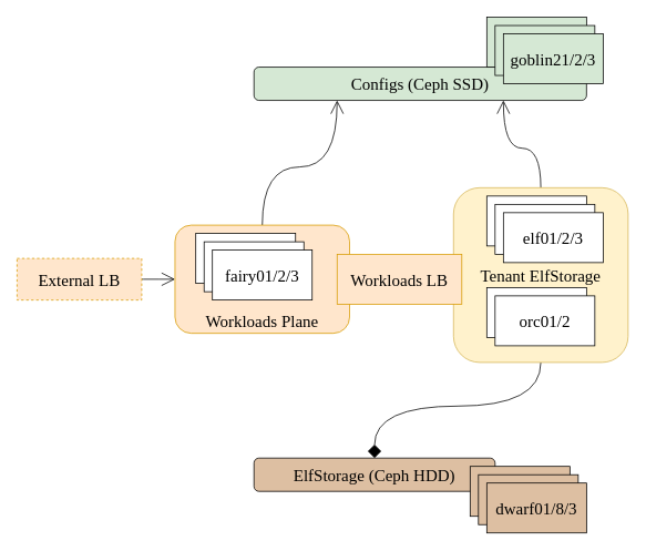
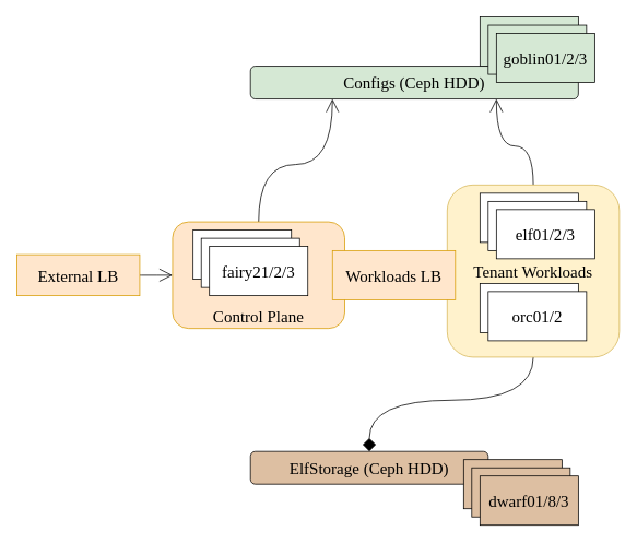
  <mxCell id="0" />
  <mxCell id="1" parent="0" />
  <mxCell id="2" style="edgeStyle=orthogonalEdgeStyle;curved=1;rounded=0;orthogonalLoop=1;jettySize=auto;html=1;exitX=0.5;exitY=0;exitDx=0;exitDy=0;entryX=0.25;entryY=1;entryDx=0;entryDy=0;fontSize=12;endArrow=open;startSize=14;endSize=14;" edge="1" parent="1" source="3" target="16"><mxGeometry relative="1" as="geometry" /></mxCell>
- <mxCell id="3" value="Workloads Plane" style="rounded=1;whiteSpace=wrap;html=1;hachureGap=4;fontFamily=Architects Daughter;fontSource=https%3A%2F%2Ffonts.googleapis.com%2Fcss%3Ffamily%3DArchitects%2BDaughter;fontSize=20;fillColor=#ffe6cc;strokeColor=#d79b00;verticalAlign=bottom;" vertex="1" parent="1"><mxGeometry x="210" y="270" width="210" height="130" as="geometry" /></mxCell>
+ <mxCell id="3" value="Control Plane" style="rounded=1;whiteSpace=wrap;html=1;hachureGap=4;fontFamily=Architects Daughter;fontSource=https%3A%2F%2Ffonts.googleapis.com%2Fcss%3Ffamily%3DArchitects%2BDaughter;fontSize=20;fillColor=#ffe6cc;strokeColor=#d79b00;verticalAlign=bottom;" vertex="1" parent="1"><mxGeometry x="210" y="270" width="210" height="130" as="geometry" /></mxCell>
  <mxCell id="4" style="edgeStyle=orthogonalEdgeStyle;curved=1;rounded=0;orthogonalLoop=1;jettySize=auto;html=1;exitX=0.5;exitY=0;exitDx=0;exitDy=0;entryX=0.75;entryY=1;entryDx=0;entryDy=0;fontSize=12;endArrow=open;startSize=14;endSize=14;" edge="1" parent="1" source="6" target="16"><mxGeometry relative="1" as="geometry" /></mxCell>
  <mxCell id="5" style="edgeStyle=orthogonalEdgeStyle;curved=1;rounded=0;orthogonalLoop=1;jettySize=auto;html=1;exitX=0.5;exitY=1;exitDx=0;exitDy=0;entryX=0.5;entryY=0;entryDx=0;entryDy=0;fontSize=12;endArrow=diamond;startSize=14;endSize=14;" edge="1" parent="1" source="6" target="15"><mxGeometry relative="1" as="geometry" /></mxCell>
- <mxCell id="6" value="Tenant ElfStorage" style="rounded=1;whiteSpace=wrap;html=1;hachureGap=4;fontFamily=Architects Daughter;fontSource=https%3A%2F%2Ffonts.googleapis.com%2Fcss%3Ffamily%3DArchitects%2BDaughter;fontSize=20;fillColor=#fff2cc;strokeColor=#d6b656;" vertex="1" parent="1"><mxGeometry x="545" y="225" width="210" height="210" as="geometry" /></mxCell>
+ <mxCell id="6" value="Tenant Workloads" style="rounded=1;whiteSpace=wrap;html=1;hachureGap=4;fontFamily=Architects Daughter;fontSource=https%3A%2F%2Ffonts.googleapis.com%2Fcss%3Ffamily%3DArchitects%2BDaughter;fontSize=20;fillColor=#fff2cc;strokeColor=#d6b656;" vertex="1" parent="1"><mxGeometry x="545" y="225" width="210" height="210" as="geometry" /></mxCell>
  <mxCell id="7" value="ub" style="rounded=0;whiteSpace=wrap;html=1;hachureGap=4;fontFamily=Architects Daughter;fontSource=https%3A%2F%2Ffonts.googleapis.com%2Fcss%3Ffamily%3DArchitects%2BDaughter;fontSize=20;" vertex="1" parent="1"><mxGeometry x="235" y="280" width="120" height="60" as="geometry" /></mxCell>
  <mxCell id="8" value="fairy01" style="rounded=0;whiteSpace=wrap;html=1;hachureGap=4;fontFamily=Architects Daughter;fontSource=https%3A%2F%2Ffonts.googleapis.com%2Fcss%3Ffamily%3DArchitects%2BDaughter;fontSize=20;" vertex="1" parent="1"><mxGeometry x="245" y="290" width="120" height="60" as="geometry" /></mxCell>
- <mxCell id="9" value="fairy01/2/3" style="rounded=0;whiteSpace=wrap;html=1;hachureGap=4;fontFamily=Architects Daughter;fontSource=https%3A%2F%2Ffonts.googleapis.com%2Fcss%3Ffamily%3DArchitects%2BDaughter;fontSize=20;" vertex="1" parent="1"><mxGeometry x="255" y="300" width="120" height="60" as="geometry" /></mxCell>
+ <mxCell id="9" value="fairy21/2/3" style="rounded=0;whiteSpace=wrap;html=1;hachureGap=4;fontFamily=Architects Daughter;fontSource=https%3A%2F%2Ffonts.googleapis.com%2Fcss%3Ffamily%3DArchitects%2BDaughter;fontSize=20;" vertex="1" parent="1"><mxGeometry x="255" y="300" width="120" height="60" as="geometry" /></mxCell>
  <mxCell id="10" value="elf01/203" style="rounded=0;whiteSpace=wrap;html=1;hachureGap=4;fontFamily=Architects Daughter;fontSource=https%3A%2F%2Ffonts.googleapis.com%2Fcss%3Ffamily%3DArchitects%2BDaughter;fontSize=20;" vertex="1" parent="1"><mxGeometry x="585" y="235" width="120" height="60" as="geometry" /></mxCell>
  <mxCell id="11" value="fairy01" style="rounded=0;whiteSpace=wrap;html=1;hachureGap=4;fontFamily=Architects Daughter;fontSource=https%3A%2F%2Ffonts.googleapis.com%2Fcss%3Ffamily%3DArchitects%2BDaughter;fontSize=20;" vertex="1" parent="1"><mxGeometry x="595" y="245" width="120" height="60" as="geometry" /></mxCell>
  <mxCell id="12" value="elf01/2/3" style="rounded=0;whiteSpace=wrap;html=1;hachureGap=4;fontFamily=Architects Daughter;fontSource=https%3A%2F%2Ffonts.googleapis.com%2Fcss%3Ffamily%3DArchitects%2BDaughter;fontSize=20;" vertex="1" parent="1"><mxGeometry x="605" y="255" width="120" height="60" as="geometry" /></mxCell>
  <mxCell id="13" value="fairy01" style="rounded=0;whiteSpace=wrap;html=1;hachureGap=4;fontFamily=Architects Daughter;fontSource=https%3A%2F%2Ffonts.googleapis.com%2Fcss%3Ffamily%3DArchitects%2BDaughter;fontSize=20;" vertex="1" parent="1"><mxGeometry x="585" y="345" width="120" height="60" as="geometry" /></mxCell>
  <mxCell id="14" value="orc01/2" style="rounded=0;whiteSpace=wrap;html=1;hachureGap=4;fontFamily=Architects Daughter;fontSource=https%3A%2F%2Ffonts.googleapis.com%2Fcss%3Ffamily%3DArchitects%2BDaughter;fontSize=20;" vertex="1" parent="1"><mxGeometry x="595" y="355" width="120" height="60" as="geometry" /></mxCell>
  <mxCell id="15" value="ElfStorage (Ceph HDD)" style="rounded=1;whiteSpace=wrap;html=1;hachureGap=4;fontFamily=Architects Daughter;fontSource=https%3A%2F%2Ffonts.googleapis.com%2Fcss%3Ffamily%3DArchitects%2BDaughter;fontSize=20;fillColor=#DDBFA2;" vertex="1" parent="1"><mxGeometry x="305" y="550" width="290" height="40" as="geometry" /></mxCell>
- <mxCell id="16" value="Configs (Ceph SSD)" style="rounded=1;whiteSpace=wrap;html=1;hachureGap=4;fontFamily=Architects Daughter;fontSource=https%3A%2F%2Ffonts.googleapis.com%2Fcss%3Ffamily%3DArchitects%2BDaughter;fontSize=20;fillColor=#D5E8D4;" vertex="1" parent="1"><mxGeometry x="305" y="80" width="400" height="40" as="geometry" /></mxCell>
+ <mxCell id="16" value="Configs (Ceph HDD)" style="rounded=1;whiteSpace=wrap;html=1;hachureGap=4;fontFamily=Architects Daughter;fontSource=https%3A%2F%2Ffonts.googleapis.com%2Fcss%3Ffamily%3DArchitects%2BDaughter;fontSize=20;fillColor=#D5E8D4;" vertex="1" parent="1"><mxGeometry x="305" y="80" width="400" height="40" as="geometry" /></mxCell>
  <mxCell id="17" value="elf01/203" style="rounded=0;whiteSpace=wrap;html=1;hachureGap=4;fontFamily=Architects Daughter;fontSource=https%3A%2F%2Ffonts.googleapis.com%2Fcss%3Ffamily%3DArchitects%2BDaughter;fontSize=20;fillColor=#D5E8D4;" vertex="1" parent="1"><mxGeometry x="585" y="20" width="120" height="60" as="geometry" /></mxCell>
  <mxCell id="18" value="fairy01" style="rounded=0;whiteSpace=wrap;html=1;hachureGap=4;fontFamily=Architects Daughter;fontSource=https%3A%2F%2Ffonts.googleapis.com%2Fcss%3Ffamily%3DArchitects%2BDaughter;fontSize=20;fillColor=#D5E8D4;" vertex="1" parent="1"><mxGeometry x="595" y="30" width="120" height="60" as="geometry" /></mxCell>
- <mxCell id="19" value="goblin21/2/3" style="rounded=0;whiteSpace=wrap;html=1;hachureGap=4;fontFamily=Architects Daughter;fontSource=https%3A%2F%2Ffonts.googleapis.com%2Fcss%3Ffamily%3DArchitects%2BDaughter;fontSize=20;fillColor=#D5E8D4;" vertex="1" parent="1"><mxGeometry x="605" y="40" width="120" height="60" as="geometry" /></mxCell>
+ <mxCell id="19" value="goblin01/2/3" style="rounded=0;whiteSpace=wrap;html=1;hachureGap=4;fontFamily=Architects Daughter;fontSource=https%3A%2F%2Ffonts.googleapis.com%2Fcss%3Ffamily%3DArchitects%2BDaughter;fontSize=20;fillColor=#D5E8D4;" vertex="1" parent="1"><mxGeometry x="605" y="40" width="120" height="60" as="geometry" /></mxCell>
  <mxCell id="20" value="elf01/203" style="rounded=0;whiteSpace=wrap;html=1;hachureGap=4;fontFamily=Architects Daughter;fontSource=https%3A%2F%2Ffonts.googleapis.com%2Fcss%3Ffamily%3DArchitects%2BDaughter;fontSize=20;fillColor=#DDBFA2;" vertex="1" parent="1"><mxGeometry x="565" y="560" width="120" height="60" as="geometry" /></mxCell>
  <mxCell id="21" value="fairy01" style="rounded=0;whiteSpace=wrap;html=1;hachureGap=4;fontFamily=Architects Daughter;fontSource=https%3A%2F%2Ffonts.googleapis.com%2Fcss%3Ffamily%3DArchitects%2BDaughter;fontSize=20;fillColor=#DDBFA2;" vertex="1" parent="1"><mxGeometry x="575" y="570" width="120" height="60" as="geometry" /></mxCell>
  <mxCell id="22" value="dwarf01/8/3" style="rounded=0;whiteSpace=wrap;html=1;hachureGap=4;fontFamily=Architects Daughter;fontSource=https%3A%2F%2Ffonts.googleapis.com%2Fcss%3Ffamily%3DArchitects%2BDaughter;fontSize=20;fillColor=#DDBFA2;" vertex="1" parent="1"><mxGeometry x="585" y="580" width="120" height="60" as="geometry" /></mxCell>
  <mxCell id="23" value="Workloads LB" style="rounded=0;whiteSpace=wrap;html=1;hachureGap=4;fontFamily=Architects Daughter;fontSource=https%3A%2F%2Ffonts.googleapis.com%2Fcss%3Ffamily%3DArchitects%2BDaughter;fontSize=20;fillColor=#ffe6cc;strokeColor=#d79b00;" vertex="1" parent="1"><mxGeometry x="405" y="305" width="150" height="60" as="geometry" /></mxCell>
  <mxCell id="24" style="edgeStyle=orthogonalEdgeStyle;curved=1;rounded=0;orthogonalLoop=1;jettySize=auto;html=1;exitX=1;exitY=0.5;exitDx=0;exitDy=0;entryX=0;entryY=0.5;entryDx=0;entryDy=0;fontSize=12;endArrow=open;startSize=14;endSize=14;" edge="1" parent="1" source="25" target="3"><mxGeometry relative="1" as="geometry" /></mxCell>
- <mxCell id="25" value="External LB" style="rounded=0;whiteSpace=wrap;html=1;hachureGap=4;fontFamily=Architects Daughter;fontSource=https%3A%2F%2Ffonts.googleapis.com%2Fcss%3Ffamily%3DArchitects%2BDaughter;fontSize=20;fillColor=#ffe6cc;strokeColor=#d79b00;dashed=1;" vertex="1" parent="1"><mxGeometry x="20" y="310" width="150" height="50" as="geometry" /></mxCell>
+ <mxCell id="25" value="External LB" style="rounded=0;whiteSpace=wrap;html=1;hachureGap=4;fontFamily=Architects Daughter;fontSource=https%3A%2F%2Ffonts.googleapis.com%2Fcss%3Ffamily%3DArchitects%2BDaughter;fontSize=20;fillColor=#ffe6cc;strokeColor=#d79b00;" vertex="1" parent="1"><mxGeometry x="20" y="310" width="150" height="50" as="geometry" /></mxCell>
